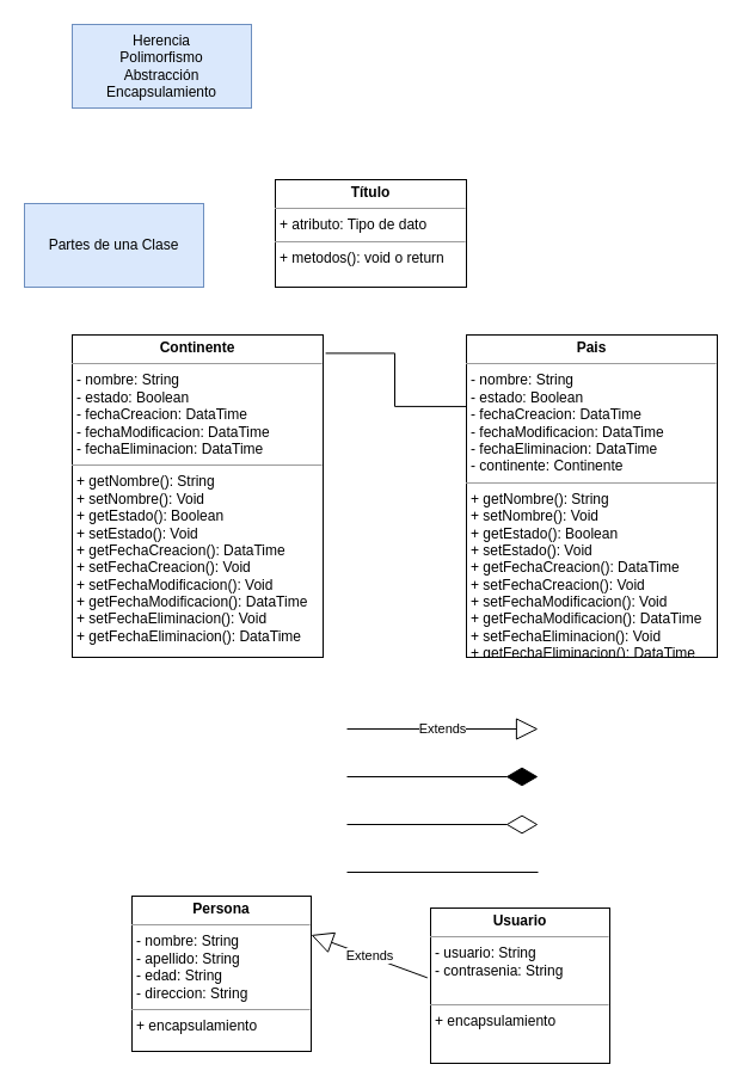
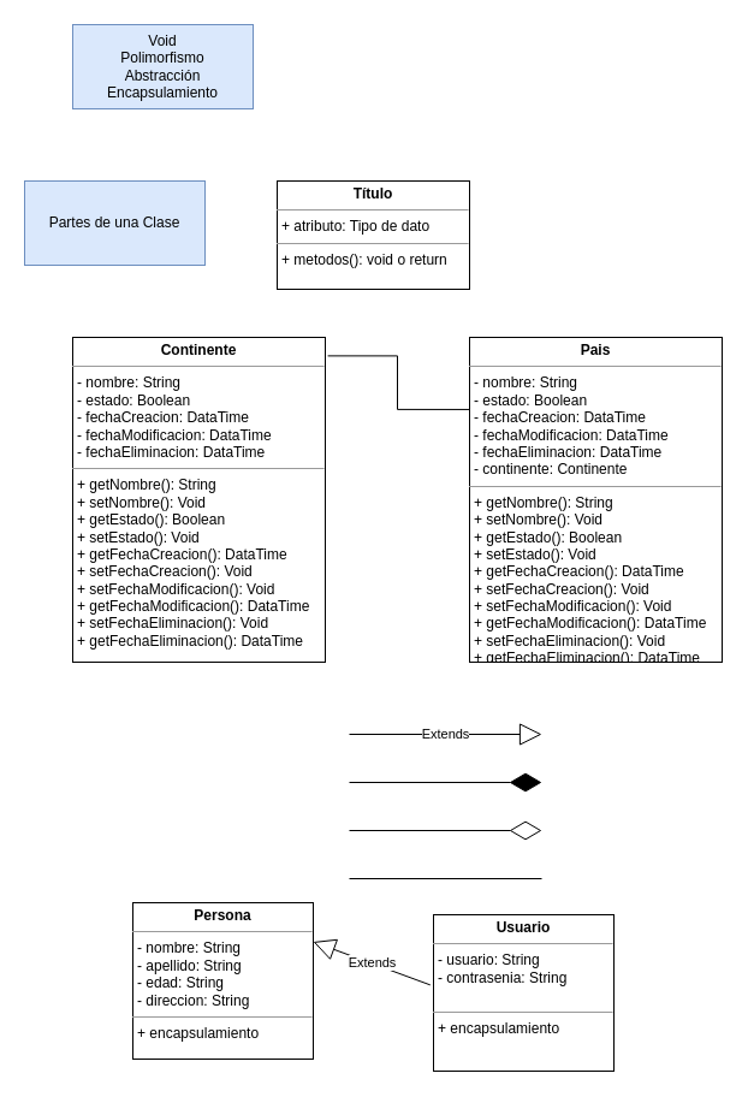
  <mxCell id="0" />
  <mxCell id="1" parent="0" />
- <mxCell id="2" value="Herencia&lt;br&gt;Polimorfismo&lt;br&gt;Abstracción&lt;br&gt;Encapsulamiento" style="rounded=0;whiteSpace=wrap;html=1;fillColor=#dae8fc;strokeColor=#6c8ebf;" parent="1" vertex="1"><mxGeometry x="60" y="20" width="150" height="70" as="geometry" /></mxCell>
+ <mxCell id="2" value="Void&lt;br&gt;Polimorfismo&lt;br&gt;Abstracción&lt;br&gt;Encapsulamiento" style="rounded=0;whiteSpace=wrap;html=1;fillColor=#dae8fc;strokeColor=#6c8ebf;" parent="1" vertex="1"><mxGeometry x="60" y="20" width="150" height="70" as="geometry" /></mxCell>
  <mxCell id="3" value="&lt;p style=&quot;margin:0px;margin-top:4px;text-align:center;&quot;&gt;&lt;b&gt;Título&lt;/b&gt;&lt;/p&gt;&lt;hr size=&quot;1&quot;&gt;&lt;p style=&quot;margin:0px;margin-left:4px;&quot;&gt;+ atributo: Tipo de dato&lt;/p&gt;&lt;hr size=&quot;1&quot;&gt;&lt;p style=&quot;margin:0px;margin-left:4px;&quot;&gt;+ metodos(): void o return&lt;/p&gt;" style="verticalAlign=top;align=left;overflow=fill;fontSize=12;fontFamily=Helvetica;html=1;whiteSpace=wrap;" vertex="1" parent="1"><mxGeometry x="230" y="150" width="160" height="90" as="geometry" /></mxCell>
- <mxCell id="4" value="Partes de una Clase&lt;br&gt;" style="rounded=0;whiteSpace=wrap;html=1;fillColor=#dae8fc;strokeColor=#6c8ebf;" vertex="1" parent="1"><mxGeometry x="20" y="170" width="150" height="70" as="geometry" /></mxCell>
+ <mxCell id="4" value="Partes de una Clase&lt;br&gt;" style="rounded=0;whiteSpace=wrap;html=1;fillColor=#dae8fc;strokeColor=#6c8ebf;" vertex="1" parent="1"><mxGeometry x="20" y="150" width="150" height="70" as="geometry" /></mxCell>
  <mxCell id="5" value="&lt;p style=&quot;margin:0px;margin-top:4px;text-align:center;&quot;&gt;&lt;b&gt;Continente&lt;/b&gt;&lt;/p&gt;&lt;hr size=&quot;1&quot;&gt;&lt;p style=&quot;margin:0px;margin-left:4px;&quot;&gt;&lt;span style=&quot;background-color: initial;&quot;&gt;- nombre: String&lt;/span&gt;&lt;br&gt;&lt;/p&gt;&lt;p style=&quot;margin:0px;margin-left:4px;&quot;&gt;&lt;span style=&quot;background-color: initial;&quot;&gt;- estado: Boolean&lt;/span&gt;&lt;/p&gt;&lt;p style=&quot;margin:0px;margin-left:4px;&quot;&gt;&lt;span style=&quot;background-color: initial;&quot;&gt;- fechaCreacion: DataTime&lt;/span&gt;&lt;/p&gt;&lt;p style=&quot;margin:0px;margin-left:4px;&quot;&gt;- fechaModificacion: DataTime&lt;span style=&quot;background-color: initial;&quot;&gt;&lt;br&gt;&lt;/span&gt;&lt;/p&gt;&lt;p style=&quot;margin:0px;margin-left:4px;&quot;&gt;- fechaEliminacion: DataTime&lt;/p&gt;&lt;hr size=&quot;1&quot;&gt;&lt;p style=&quot;margin:0px;margin-left:4px;&quot;&gt;+ getNombre(): String&lt;/p&gt;&lt;p style=&quot;margin:0px;margin-left:4px;&quot;&gt;+ setNombre(): Void&lt;br&gt;&lt;/p&gt;&lt;p style=&quot;border-color: var(--border-color); margin: 0px 0px 0px 4px;&quot;&gt;+ getEstado(): Boolean&lt;/p&gt;&lt;p style=&quot;border-color: var(--border-color); margin: 0px 0px 0px 4px;&quot;&gt;+ setEstado(): Void&lt;/p&gt;&lt;p style=&quot;border-color: var(--border-color); margin: 0px 0px 0px 4px;&quot;&gt;+ getFechaCreacion(): DataTime&lt;/p&gt;&lt;p style=&quot;border-color: var(--border-color); margin: 0px 0px 0px 4px;&quot;&gt;+ setFechaCreacion(): Void&lt;/p&gt;&lt;p style=&quot;border-color: var(--border-color); margin: 0px 0px 0px 4px;&quot;&gt;+ setFechaModificacion(): Void&lt;/p&gt;&lt;p style=&quot;border-color: var(--border-color); margin: 0px 0px 0px 4px;&quot;&gt;+ getFechaModificacion(): DataTime&lt;/p&gt;&lt;p style=&quot;border-color: var(--border-color); margin: 0px 0px 0px 4px;&quot;&gt;+ setFechaEliminacion(): Void&lt;/p&gt;&lt;p style=&quot;border-color: var(--border-color); margin: 0px 0px 0px 4px;&quot;&gt;+ getFechaEliminacion(): DataTime&lt;/p&gt;" style="verticalAlign=top;align=left;overflow=fill;fontSize=12;fontFamily=Helvetica;html=1;whiteSpace=wrap;" vertex="1" parent="1"><mxGeometry x="60" y="280" width="210" height="270" as="geometry" /></mxCell>
  <mxCell id="6" value="&lt;p style=&quot;margin:0px;margin-top:4px;text-align:center;&quot;&gt;&lt;b&gt;Pais&lt;/b&gt;&lt;/p&gt;&lt;hr size=&quot;1&quot;&gt;&lt;p style=&quot;margin:0px;margin-left:4px;&quot;&gt;&lt;span style=&quot;background-color: initial;&quot;&gt;- nombre: String&lt;/span&gt;&lt;br&gt;&lt;/p&gt;&lt;p style=&quot;margin:0px;margin-left:4px;&quot;&gt;&lt;span style=&quot;background-color: initial;&quot;&gt;- estado: Boolean&lt;/span&gt;&lt;/p&gt;&lt;p style=&quot;margin:0px;margin-left:4px;&quot;&gt;&lt;span style=&quot;background-color: initial;&quot;&gt;- fechaCreacion: DataTime&lt;/span&gt;&lt;/p&gt;&lt;p style=&quot;margin:0px;margin-left:4px;&quot;&gt;- fechaModificacion: DataTime&lt;span style=&quot;background-color: initial;&quot;&gt;&lt;br&gt;&lt;/span&gt;&lt;/p&gt;&lt;p style=&quot;margin:0px;margin-left:4px;&quot;&gt;- fechaEliminacion: DataTime&lt;br&gt;&lt;/p&gt;&lt;p style=&quot;margin:0px;margin-left:4px;&quot;&gt;- continente: Continente&lt;br&gt;&lt;/p&gt;&lt;hr size=&quot;1&quot;&gt;&lt;p style=&quot;margin:0px;margin-left:4px;&quot;&gt;+ getNombre(): String&lt;/p&gt;&lt;p style=&quot;margin:0px;margin-left:4px;&quot;&gt;+ setNombre(): Void&lt;br&gt;&lt;/p&gt;&lt;p style=&quot;border-color: var(--border-color); margin: 0px 0px 0px 4px;&quot;&gt;+ getEstado(): Boolean&lt;/p&gt;&lt;p style=&quot;border-color: var(--border-color); margin: 0px 0px 0px 4px;&quot;&gt;+ setEstado(): Void&lt;/p&gt;&lt;p style=&quot;border-color: var(--border-color); margin: 0px 0px 0px 4px;&quot;&gt;+ getFechaCreacion(): DataTime&lt;/p&gt;&lt;p style=&quot;border-color: var(--border-color); margin: 0px 0px 0px 4px;&quot;&gt;+ setFechaCreacion(): Void&lt;/p&gt;&lt;p style=&quot;border-color: var(--border-color); margin: 0px 0px 0px 4px;&quot;&gt;+ setFechaModificacion(): Void&lt;/p&gt;&lt;p style=&quot;border-color: var(--border-color); margin: 0px 0px 0px 4px;&quot;&gt;+ getFechaModificacion(): DataTime&lt;/p&gt;&lt;p style=&quot;border-color: var(--border-color); margin: 0px 0px 0px 4px;&quot;&gt;+ setFechaEliminacion(): Void&lt;/p&gt;&lt;p style=&quot;border-color: var(--border-color); margin: 0px 0px 0px 4px;&quot;&gt;+ getFechaEliminacion(): DataTime&lt;/p&gt;" style="verticalAlign=top;align=left;overflow=fill;fontSize=12;fontFamily=Helvetica;html=1;whiteSpace=wrap;" vertex="1" parent="1"><mxGeometry x="390" y="280" width="210" height="270" as="geometry" /></mxCell>
  <mxCell id="7" value="&lt;p style=&quot;margin:0px;margin-top:4px;text-align:center;&quot;&gt;&lt;b&gt;Persona&lt;/b&gt;&lt;/p&gt;&lt;hr size=&quot;1&quot;&gt;&lt;p style=&quot;margin:0px;margin-left:4px;&quot;&gt;&lt;span style=&quot;background-color: initial;&quot;&gt;- nombre: String&lt;/span&gt;&lt;br&gt;&lt;/p&gt;&lt;p style=&quot;margin:0px;margin-left:4px;&quot;&gt;- apellido: String&amp;nbsp;&lt;/p&gt;&lt;p style=&quot;margin:0px;margin-left:4px;&quot;&gt;- edad: String&amp;nbsp;&lt;/p&gt;&lt;p style=&quot;margin:0px;margin-left:4px;&quot;&gt;- direccion: String&lt;/p&gt;&lt;hr size=&quot;1&quot;&gt;&lt;p style=&quot;margin:0px;margin-left:4px;&quot;&gt;+ encapsulamiento&lt;/p&gt;" style="verticalAlign=top;align=left;overflow=fill;fontSize=12;fontFamily=Helvetica;html=1;whiteSpace=wrap;" vertex="1" parent="1"><mxGeometry x="110" y="750" width="150" height="130" as="geometry" /></mxCell>
  <mxCell id="8" value="&lt;p style=&quot;margin:0px;margin-top:4px;text-align:center;&quot;&gt;&lt;b&gt;Usuario&lt;/b&gt;&lt;/p&gt;&lt;hr size=&quot;1&quot;&gt;&lt;p style=&quot;margin:0px;margin-left:4px;&quot;&gt;&lt;span style=&quot;background-color: initial;&quot;&gt;- usuario: String&lt;/span&gt;&lt;br&gt;&lt;/p&gt;&lt;p style=&quot;margin:0px;margin-left:4px;&quot;&gt;- contrasenia: String&amp;nbsp;&lt;/p&gt;&lt;p style=&quot;margin:0px;margin-left:4px;&quot;&gt;&lt;br&gt;&lt;/p&gt;&lt;hr size=&quot;1&quot;&gt;&lt;p style=&quot;margin:0px;margin-left:4px;&quot;&gt;+ encapsulamiento&lt;/p&gt;" style="verticalAlign=top;align=left;overflow=fill;fontSize=12;fontFamily=Helvetica;html=1;whiteSpace=wrap;" vertex="1" parent="1"><mxGeometry x="360" y="760" width="150" height="130" as="geometry" /></mxCell>
  <mxCell id="9" value="Extends" style="endArrow=block;endSize=16;endFill=0;html=1;rounded=0;exitX=-0.018;exitY=0.449;exitDx=0;exitDy=0;entryX=1;entryY=0.25;entryDx=0;entryDy=0;exitPerimeter=0;" edge="1" parent="1" source="8" target="7"><mxGeometry width="160" relative="1" as="geometry"><mxPoint x="330" y="840" as="sourcePoint" /><mxPoint x="490" y="840" as="targetPoint" /></mxGeometry></mxCell>
  <mxCell id="10" value="" style="endArrow=none;html=1;edgeStyle=orthogonalEdgeStyle;rounded=0;entryX=0;entryY=0.222;entryDx=0;entryDy=0;entryPerimeter=0;exitX=1.01;exitY=0.057;exitDx=0;exitDy=0;exitPerimeter=0;" edge="1" parent="1" source="5" target="6"><mxGeometry relative="1" as="geometry"><mxPoint x="304" y="620" as="sourcePoint" /><mxPoint x="464" y="620" as="targetPoint" /></mxGeometry></mxCell>
  <mxCell id="11" value="" style="endArrow=diamondThin;endFill=0;endSize=24;html=1;rounded=0;" edge="1" parent="1"><mxGeometry width="160" relative="1" as="geometry"><mxPoint x="290" y="690" as="sourcePoint" /><mxPoint x="450" y="690" as="targetPoint" /></mxGeometry></mxCell>
  <mxCell id="12" value="" style="endArrow=diamondThin;endFill=1;endSize=24;html=1;rounded=0;" edge="1" parent="1"><mxGeometry width="160" relative="1" as="geometry"><mxPoint x="290" y="650" as="sourcePoint" /><mxPoint x="450" y="650" as="targetPoint" /></mxGeometry></mxCell>
  <mxCell id="13" value="Extends" style="endArrow=block;endSize=16;endFill=0;html=1;rounded=0;" edge="1" parent="1"><mxGeometry width="160" relative="1" as="geometry"><mxPoint x="290" y="610" as="sourcePoint" /><mxPoint x="450" y="610" as="targetPoint" /></mxGeometry></mxCell>
  <mxCell id="14" value="" style="endArrow=none;html=1;edgeStyle=orthogonalEdgeStyle;rounded=0;" edge="1" parent="1"><mxGeometry relative="1" as="geometry"><mxPoint x="290" y="730" as="sourcePoint" /><mxPoint x="450" y="730" as="targetPoint" /></mxGeometry></mxCell>
